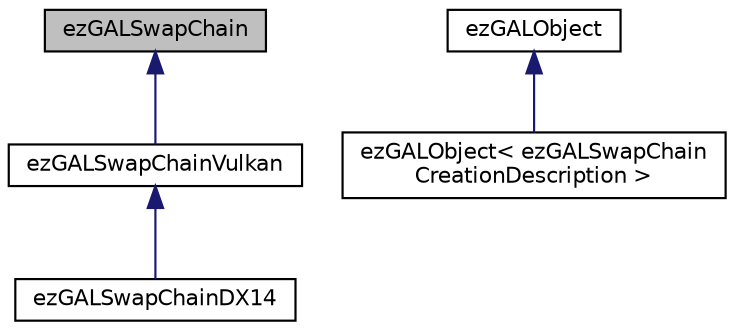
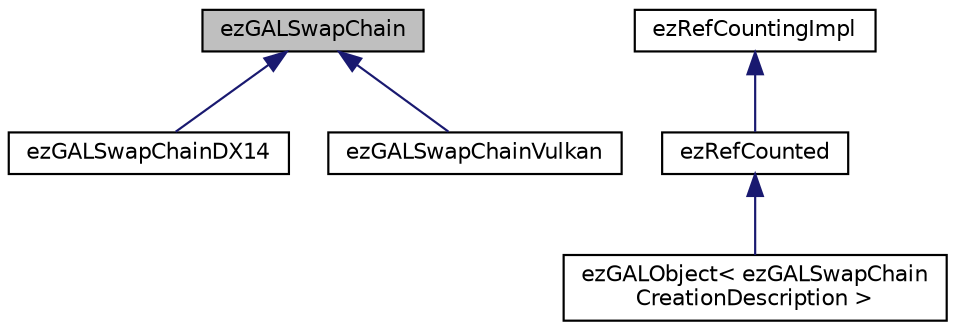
  digraph {
    node [color=black fillcolor=white fontname=Helvetica fontsize=10 shape=record style=filled]
    edge [color=midnightblue dir=back fontname=Helvetica fontsize=10 labelfontname=Helvetica labelfontsize=10 style=solid]
    n1 [fillcolor=grey75 fontcolor=black height=0.2 label=ezGALSwapChain width=0.4]
    n2 [height=0.2 label=ezGALSwapChainDX14 width=0.4]
    n3 [height=0.2 label=ezGALSwapChainVulkan width=0.4]
    n4 [height=0.2 label="ezGALObject\< ezGALSwapChain\lCreationDescription \>" width=0.4]
-   n5 [height=0.2 label=ezGALObject width=0.4]
-   n3 -> n2
+   n5 [height=0.2 label=ezRefCounted width=0.4]
+   n6 [height=0.2 label=ezRefCountingImpl width=0.4]
+   n1 -> n2
    n1 -> n3
    n5 -> n4
+   n6 -> n5
  }
